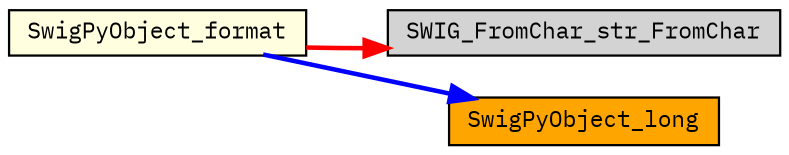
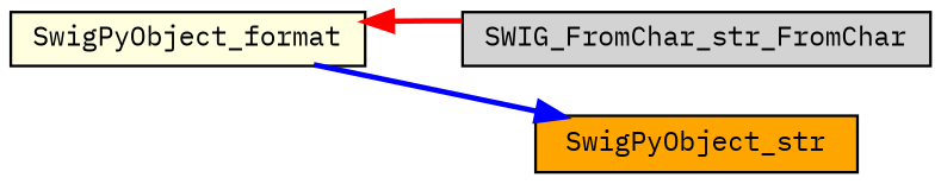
  digraph {
    fontname="IBM Plex Mono"
    rankdir=LR
    node [color=black fontname="IBM Plex Mono" fontsize=10 shape=record style=filled]
    edge [fontname="IBM Plex Mono" fontsize=10 labelfontname=Helvetica labelfontsize=10 style=bold]
    n1 [fillcolor=lightyellow fontcolor=black height=0.2 label=SwigPyObject_format width=0.4]
    n2 [fillcolor=lightgrey height=0.2 label=SWIG_FromChar_str_FromChar width=0.4]
-   n3 [fillcolor=orange height=0.2 label=SwigPyObject_long width=0.4]
-   n1 -> n2 [color=red]
+   n3 [fillcolor=orange height=0.2 label=SwigPyObject_str width=0.4]
+   n2 -> n1 [color=red]
    n1 -> n3 [color=blue]
  }
